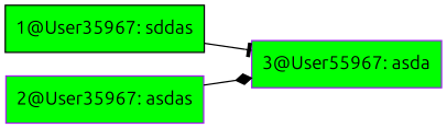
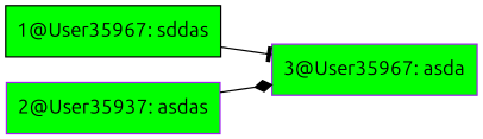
  digraph {
    fontname=Ubuntu
    rankdir=LR
    node [color=purple fillcolor="#00FF00" fontname=Ubuntu shape=box style=filled]
    edge [fontname=Ubuntu]
    "1@User35967: sddas" [color=black]
-   "3@User35967: asda" [label="3@User55967: asda"]
-   "2@User35967: asdas"
+   "3@User35967: asda"
+   "2@User35967: asdas" [label="2@User35937: asdas"]
    "1@User35967: sddas" -> "3@User35967: asda" [arrowhead=tee]
    "2@User35967: asdas" -> "3@User35967: asda" [arrowhead=diamond]
  }
